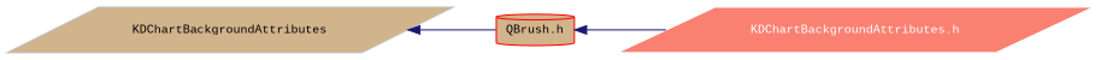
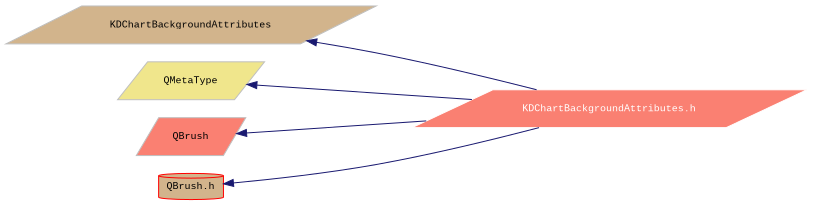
  digraph {
    fontname="Liberation Mono"
    rankdir=LR
    node [color=grey75 fillcolor=salmon fontname="Liberation Mono" fontsize=10 shape=parallelogram style=filled]
    edge [color=midnightblue dir=back fontname="Liberation Mono" fontsize=10 labelfontname=Helvetica labelfontsize=10 style=solid]
    n1 [color=white fontcolor=white height=0.2 label="KDChartBackgroundAttributes.h" width=0.4]
    n2 [fillcolor=tan height=0.2 label=KDChartBackgroundAttributes width=0.4]
+   n3 [fillcolor=khaki height=0.2 label=QMetaType width=0.4]
+   n4 [height=0.2 label=QBrush width=0.4]
    n5 [color=red fillcolor=tan height=0.2 label="QBrush.h" shape=cylinder width=0.4]
-   n2 -> n5
+   n2 -> n1
+   n3 -> n1
+   n4 -> n1
    n5 -> n1
  }
